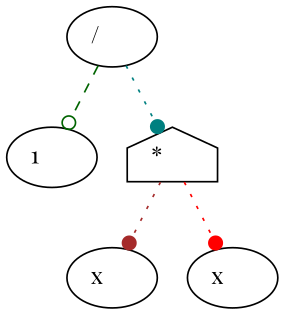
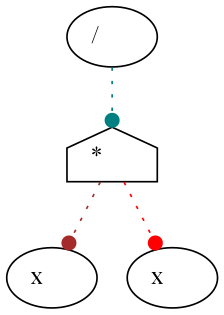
  digraph {
    fontname="Playfair Display"
    node [shape=ellipse fontname="Playfair Display"]
    edge [style=dotted arrowhead=dot fontname="Playfair Display"]
    n1 [label="/\l"]
-   n2 [label="1\l"]
    n3 [label="*\l" shape=house]
    n4 [label="x\l"]
    n5 [label="x\l"]
-   n1 -> n2 [color=darkgreen style=dashed arrowhead=odot]
    n1 -> n3 [color=teal]
    n3 -> n4 [color=brown]
    n3 -> n5 [color=red]
  }
